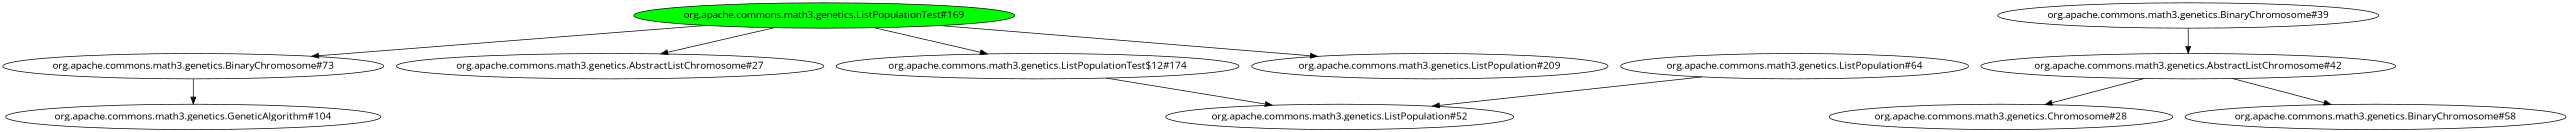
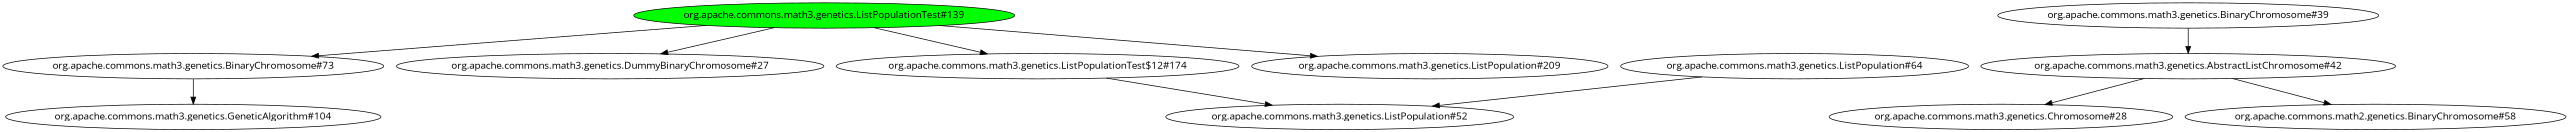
  digraph {
    fontname="Open Sans"
    node [fontname="Open Sans"]
    edge [fontname="Open Sans"]
-   "org.apache.commons.math3.genetics.ListPopulationTest#169" [fillcolor=green style=filled]
+   "org.apache.commons.math3.genetics.ListPopulationTest#169" [fillcolor=green style=filled label="org.apache.commons.math3.genetics.ListPopulationTest#139"]
    "org.apache.commons.math3.genetics.BinaryChromosome#73"
-   "org.apache.commons.math3.genetics.DummyBinaryChromosome#27" [label="org.apache.commons.math3.genetics.AbstractListChromosome#27"]
+   "org.apache.commons.math3.genetics.DummyBinaryChromosome#27"
    "org.apache.commons.math3.genetics.ListPopulationTest$12#174"
    "org.apache.commons.math3.genetics.ListPopulation#209"
    "org.apache.commons.math3.genetics.GeneticAlgorithm#104"
    "org.apache.commons.math3.genetics.ListPopulation#52"
    "org.apache.commons.math3.genetics.BinaryChromosome#39"
    "org.apache.commons.math3.genetics.AbstractListChromosome#42"
    "org.apache.commons.math3.genetics.Chromosome#28"
-   "org.apache.commons.math3.genetics.BinaryChromosome#58"
+   "org.apache.commons.math3.genetics.BinaryChromosome#58" [label="org.apache.commons.math2.genetics.BinaryChromosome#58"]
    "org.apache.commons.math3.genetics.ListPopulation#64"
    "org.apache.commons.math3.genetics.ListPopulationTest#169" -> "org.apache.commons.math3.genetics.BinaryChromosome#73"
    "org.apache.commons.math3.genetics.ListPopulationTest#169" -> "org.apache.commons.math3.genetics.DummyBinaryChromosome#27"
    "org.apache.commons.math3.genetics.ListPopulationTest#169" -> "org.apache.commons.math3.genetics.ListPopulationTest$12#174"
    "org.apache.commons.math3.genetics.ListPopulationTest#169" -> "org.apache.commons.math3.genetics.ListPopulation#209"
    "org.apache.commons.math3.genetics.BinaryChromosome#73" -> "org.apache.commons.math3.genetics.GeneticAlgorithm#104"
    "org.apache.commons.math3.genetics.ListPopulationTest$12#174" -> "org.apache.commons.math3.genetics.ListPopulation#52"
    "org.apache.commons.math3.genetics.BinaryChromosome#39" -> "org.apache.commons.math3.genetics.AbstractListChromosome#42"
    "org.apache.commons.math3.genetics.AbstractListChromosome#42" -> "org.apache.commons.math3.genetics.Chromosome#28"
    "org.apache.commons.math3.genetics.AbstractListChromosome#42" -> "org.apache.commons.math3.genetics.BinaryChromosome#58"
    "org.apache.commons.math3.genetics.ListPopulation#64" -> "org.apache.commons.math3.genetics.ListPopulation#52"
  }
